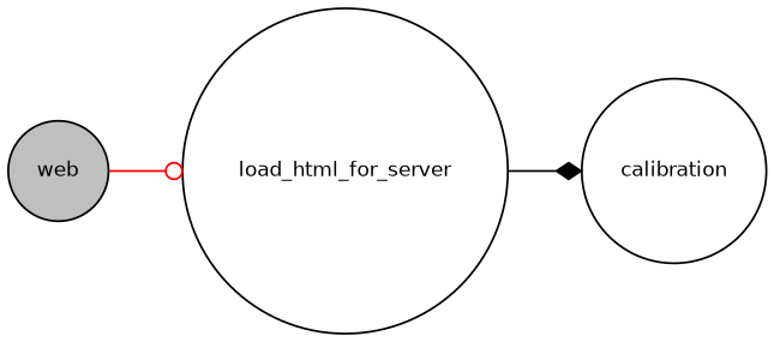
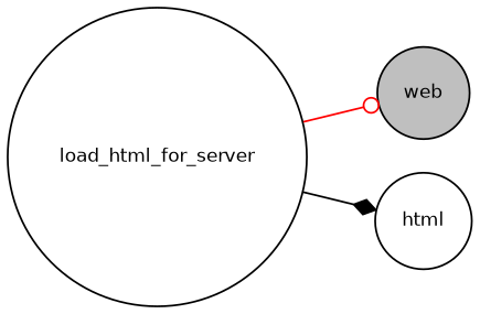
  digraph {
    rankdir=LR
    node [color=black fillcolor=white fontname=Helvetica fontsize=10 shape=circle style=filled]
    edge [fontname=Helvetica fontsize=10 labelfontname=Helvetica labelfontsize=10 style=solid]
    n1 [fillcolor=grey75 fontcolor=black height=0.2 label=web width=0.4]
    n2 [height=0.2 label=load_html_for_server width=0.4]
-   n3 [height=0.2 label=calibration width=0.4]
-   n1 -> n2 [arrowhead=odot color=red]
+   n3 [height=0.2 label=html width=0.4]
+   n2 -> n1 [arrowhead=odot color=red]
    n2 -> n3 [arrowhead=diamond color=black]
  }
